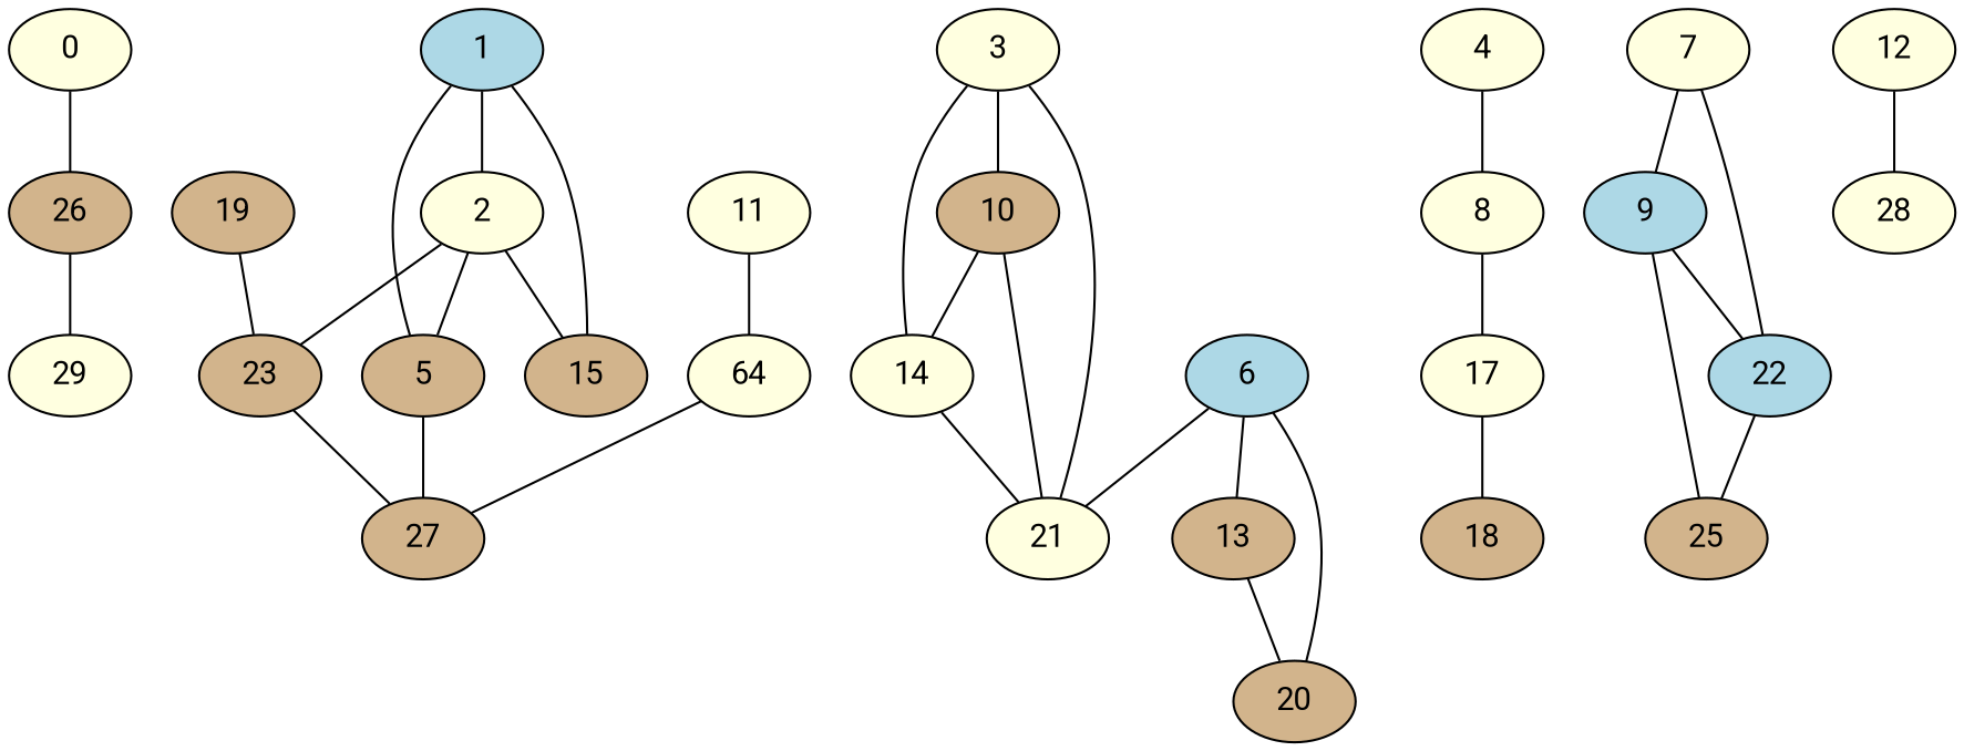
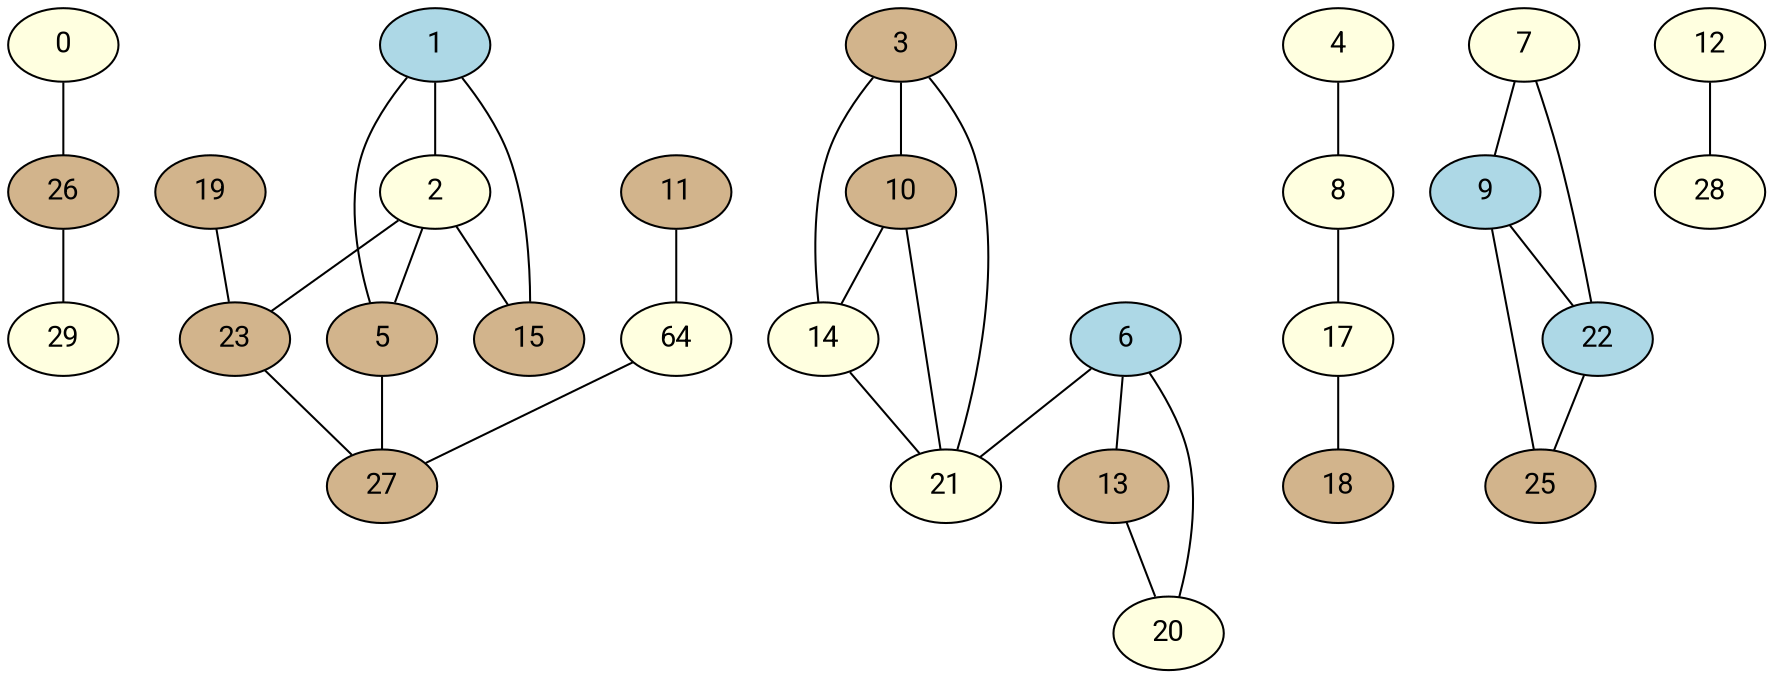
  graph {
    fontname=Roboto
    node [fillcolor=lightyellow fontname=Roboto style=filled]
    edge [fontname=Roboto]
    26 [fillcolor=tan]
    0
    29
    1 [fillcolor=lightblue]
    2
    5 [fillcolor=tan]
    15 [fillcolor=tan]
    23 [fillcolor=tan]
    27 [fillcolor=tan]
    19 [fillcolor=tan]
    10 [fillcolor=tan]
-   3
+   3 [fillcolor=tan]
    14
    21
    4
    8
    17
    25 [fillcolor=tan]
    6 [fillcolor=lightblue]
    13 [fillcolor=tan]
-   20 [fillcolor=tan]
+   20
    9 [fillcolor=lightblue]
    7
    22 [fillcolor=lightblue]
    18 [fillcolor=tan]
    n26 [label=64]
-   11
+   11 [fillcolor=tan]
    12
    28
    26 -- 29
    0 -- 26
    1 -- 2
    1 -- 5
    1 -- 15
    2 -- 5
    2 -- 15
    2 -- 23
    5 -- 27
    23 -- 27
    19 -- 23
    10 -- 14
    10 -- 21
    3 -- 10
    3 -- 14
    3 -- 21
    14 -- 21
    4 -- 8
    8 -- 17
    17 -- 18
    6 -- 21
    6 -- 13
    6 -- 20
    13 -- 20
    9 -- 25
    9 -- 22
    7 -- 9
    7 -- 22
    22 -- 25
    n26 -- 27
    11 -- n26
    12 -- 28
  }
